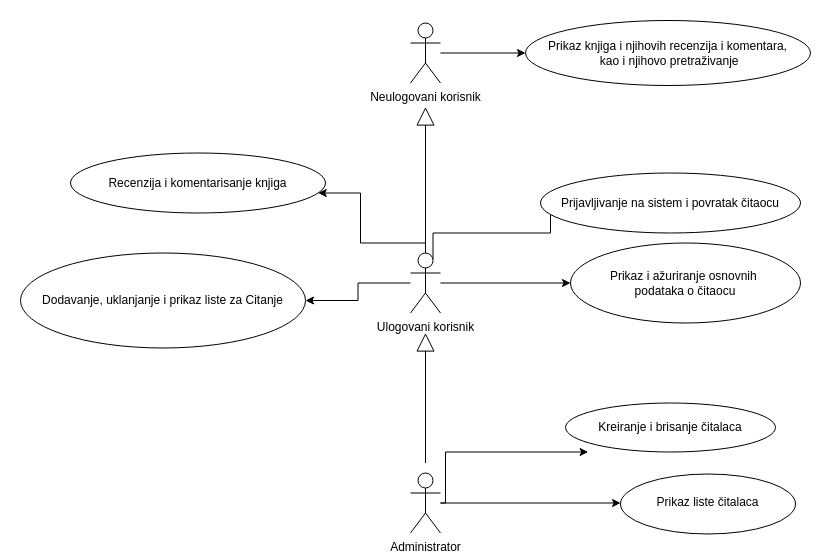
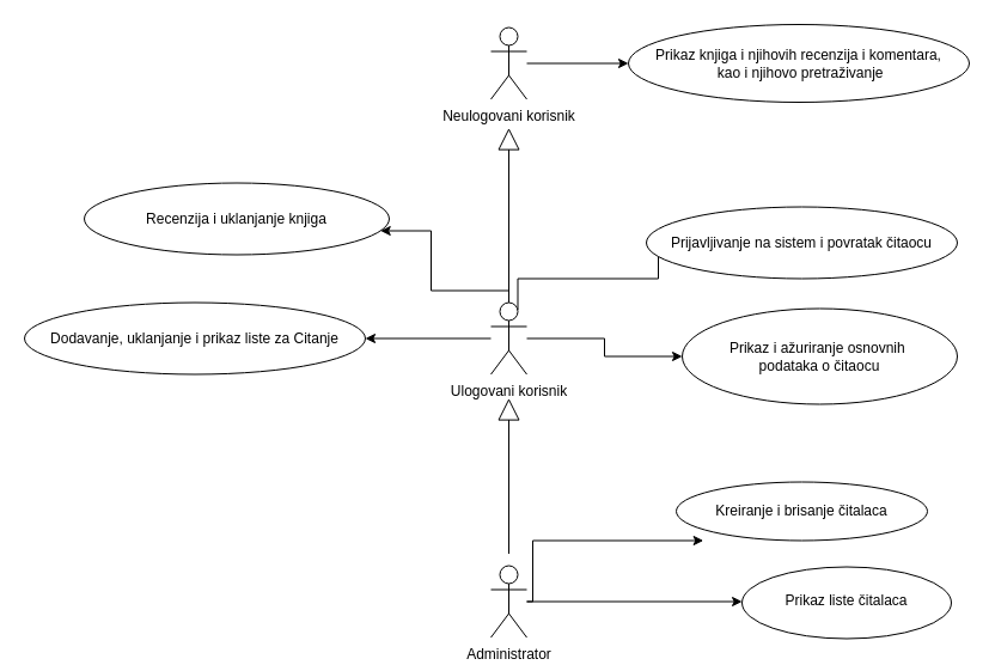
  <mxCell id="0" />
  <mxCell id="1" parent="0" />
  <mxCell id="2" value="" style="edgeStyle=orthogonalEdgeStyle;rounded=0;orthogonalLoop=1;jettySize=auto;html=1;" edge="1" parent="1" source="3" target="4"><mxGeometry relative="1" as="geometry" /></mxCell>
  <mxCell id="3" value="Neulogovani korisnik" style="shape=umlActor;verticalLabelPosition=bottom;verticalAlign=top;html=1;outlineConnect=0;fontStyle=0" vertex="1" parent="1"><mxGeometry x="410" y="22.5" width="30" height="60" as="geometry" /></mxCell>
  <mxCell id="4" value="Prikaz knjiga i njihovih recenzija i komentara,&lt;div&gt;&amp;nbsp;kao i njihovo pretraživanje&lt;br&gt;&lt;/div&gt;" style="ellipse;whiteSpace=wrap;html=1;verticalAlign=middle;fontStyle=0;align=center;" vertex="1" parent="1"><mxGeometry x="525" y="20" width="285" height="65" as="geometry" /></mxCell>
  <mxCell id="5" value="" style="edgeStyle=orthogonalEdgeStyle;rounded=0;orthogonalLoop=1;jettySize=auto;html=1;exitX=0.75;exitY=0.1;exitDx=0;exitDy=0;exitPerimeter=0;" edge="1" parent="1" source="9"><mxGeometry relative="1" as="geometry"><mxPoint x="320" y="232.5" as="sourcePoint" /><mxPoint x="550" y="202.5" as="targetPoint" /><Array as="points"><mxPoint x="433" y="232.5" /><mxPoint x="550" y="232.5" /></Array></mxGeometry></mxCell>
  <mxCell id="6" value="" style="edgeStyle=orthogonalEdgeStyle;rounded=0;orthogonalLoop=1;jettySize=auto;html=1;" edge="1" parent="1" source="9" target="11"><mxGeometry relative="1" as="geometry" /></mxCell>
  <mxCell id="7" value="" style="edgeStyle=orthogonalEdgeStyle;rounded=0;orthogonalLoop=1;jettySize=auto;html=1;exitX=0.5;exitY=0;exitDx=0;exitDy=0;exitPerimeter=0;" edge="1" parent="1" source="9" target="12"><mxGeometry relative="1" as="geometry"><mxPoint x="430" y="242.5" as="sourcePoint" /><Array as="points"><mxPoint x="425" y="242.5" /><mxPoint x="360" y="242.5" /><mxPoint x="360" y="192.5" /></Array></mxGeometry></mxCell>
  <mxCell id="8" value="" style="edgeStyle=orthogonalEdgeStyle;rounded=0;orthogonalLoop=1;jettySize=auto;html=1;" edge="1" parent="1" source="9" target="13"><mxGeometry relative="1" as="geometry" /></mxCell>
  <mxCell id="9" value="Ulogovani korisnik" style="shape=umlActor;verticalLabelPosition=bottom;verticalAlign=top;html=1;outlineConnect=0;" vertex="1" parent="1"><mxGeometry x="410" y="252.5" width="30" height="60" as="geometry" /></mxCell>
  <mxCell id="10" value="&lt;div&gt;Prijavljivanje na sistem i povratak čitaocu&lt;br&gt;&lt;/div&gt;" style="ellipse;whiteSpace=wrap;html=1;verticalAlign=middle;" vertex="1" parent="1"><mxGeometry x="540" y="172.5" width="260" height="60" as="geometry" /></mxCell>
- <mxCell id="11" value="&lt;span style=&quot;background-color: initial;&quot;&gt;Prikaz i ažuriranje osnovnih&amp;nbsp;&lt;/span&gt;&lt;div&gt;&lt;span style=&quot;background-color: initial;&quot;&gt;podataka o čitaocu&lt;/span&gt;&lt;br&gt;&lt;/div&gt;" style="ellipse;whiteSpace=wrap;html=1;verticalAlign=middle;" vertex="1" parent="1"><mxGeometry x="570" y="242.5" width="230" height="80" as="geometry" /></mxCell>
- <mxCell id="12" value="&lt;div&gt;&lt;span style=&quot;background-color: initial;&quot;&gt;Recenzija i komentarisanje knjiga&lt;/span&gt;&lt;br&gt;&lt;/div&gt;" style="ellipse;whiteSpace=wrap;html=1;verticalAlign=middle;" vertex="1" parent="1"><mxGeometry x="70" y="152.5" width="255" height="60" as="geometry" /></mxCell>
- <mxCell id="13" value="&lt;div&gt;&lt;span style=&quot;background-color: initial;&quot;&gt;Dodavanje, uklanjanje i prikaz liste za Citanje&lt;/span&gt;&lt;br&gt;&lt;/div&gt;" style="ellipse;whiteSpace=wrap;html=1;verticalAlign=middle;" vertex="1" parent="1"><mxGeometry x="20" y="252.5" width="285" height="95" as="geometry" /></mxCell>
+ <mxCell id="11" value="&lt;span style=&quot;background-color: initial;&quot;&gt;Prikaz i ažuriranje osnovnih&amp;nbsp;&lt;/span&gt;&lt;div&gt;&lt;span style=&quot;background-color: initial;&quot;&gt;podataka o čitaocu&lt;/span&gt;&lt;br&gt;&lt;/div&gt;" style="ellipse;whiteSpace=wrap;html=1;verticalAlign=middle;" vertex="1" parent="1"><mxGeometry x="570" y="257.5" width="230" height="80" as="geometry" /></mxCell>
+ <mxCell id="12" value="&lt;div&gt;&lt;span style=&quot;background-color: initial;&quot;&gt;Recenzija i uklanjanje knjiga&lt;/span&gt;&lt;br&gt;&lt;/div&gt;" style="ellipse;whiteSpace=wrap;html=1;verticalAlign=middle;" vertex="1" parent="1"><mxGeometry x="70" y="152.5" width="255" height="60" as="geometry" /></mxCell>
+ <mxCell id="13" value="&lt;div&gt;&lt;span style=&quot;background-color: initial;&quot;&gt;Dodavanje, uklanjanje i prikaz liste za Citanje&lt;/span&gt;&lt;br&gt;&lt;/div&gt;" style="ellipse;whiteSpace=wrap;html=1;verticalAlign=middle;" vertex="1" parent="1"><mxGeometry x="20" y="252.5" width="285" height="60" as="geometry" /></mxCell>
  <mxCell id="14" value="" style="endArrow=block;endSize=16;endFill=0;html=1;rounded=0;" edge="1" parent="1"><mxGeometry width="160" relative="1" as="geometry"><mxPoint x="425" y="246.5" as="sourcePoint" /><mxPoint x="425" y="106.5" as="targetPoint" /></mxGeometry></mxCell>
  <mxCell id="15" value="" style="edgeStyle=orthogonalEdgeStyle;rounded=0;orthogonalLoop=1;jettySize=auto;html=1;" edge="1" parent="1" source="17"><mxGeometry relative="1" as="geometry"><mxPoint x="445" y="491.5" as="sourcePoint" /><mxPoint x="587.68" y="451.5" as="targetPoint" /><Array as="points"><mxPoint x="445" y="503" /><mxPoint x="445" y="452" /></Array></mxGeometry></mxCell>
  <mxCell id="16" value="" style="edgeStyle=orthogonalEdgeStyle;rounded=0;orthogonalLoop=1;jettySize=auto;html=1;" edge="1" parent="1" source="17" target="19"><mxGeometry relative="1" as="geometry"><Array as="points"><mxPoint x="640" y="502.5" /></Array></mxGeometry></mxCell>
  <mxCell id="17" value="Administrator" style="shape=umlActor;verticalLabelPosition=bottom;verticalAlign=top;html=1;outlineConnect=0;" vertex="1" parent="1"><mxGeometry x="410" y="472.5" width="30" height="60" as="geometry" /></mxCell>
  <mxCell id="18" value="&lt;span style=&quot;background-color: initial;&quot;&gt;Kreiranje i brisanje čitalaca&lt;/span&gt;" style="ellipse;whiteSpace=wrap;html=1;verticalAlign=middle;" vertex="1" parent="1"><mxGeometry x="565" y="402.5" width="210" height="49" as="geometry" /></mxCell>
  <mxCell id="19" value="&lt;div&gt;&lt;br&gt;&lt;/div&gt;&lt;span style=&quot;background-color: initial;&quot;&gt;Prikaz liste čitalaca&lt;/span&gt;" style="ellipse;whiteSpace=wrap;html=1;verticalAlign=top;" vertex="1" parent="1"><mxGeometry x="620" y="473.5" width="175" height="60" as="geometry" /></mxCell>
  <mxCell id="20" value="" style="endArrow=block;endSize=16;endFill=0;html=1;rounded=0;entryX=0.5;entryY=0.5;entryDx=0;entryDy=0;entryPerimeter=0;" edge="1" parent="1"><mxGeometry width="160" relative="1" as="geometry"><mxPoint x="425" y="462.5" as="sourcePoint" /><mxPoint x="425" y="332.5" as="targetPoint" /></mxGeometry></mxCell>
